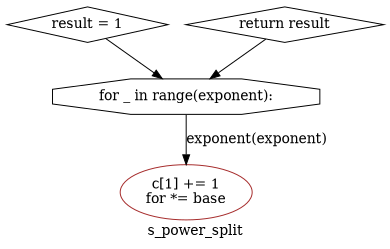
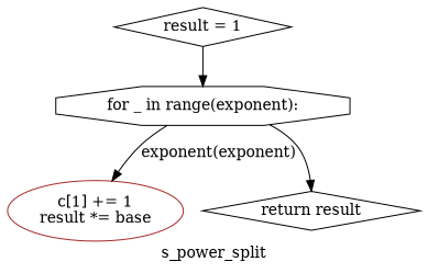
  digraph {
    label=s_power_split
    node [color=black shape=diamond]
    n1 [height=0.5 label="result = 1\n" width=1.266]
    n2 [height=0.5 label="for _ in range(exponent):\n" shape=octagon width=2.8461]
-   n3 [color=brown height=0.77585 label="c[1] += 1\nfor *= base\n" shape=ellipse width=1.8463]
+   n3 [color=brown height=0.77585 label="c[1] += 1\nresult *= base\n" shape=ellipse width=1.8463]
    n4 [height=0.5 label="return result\n" width=1.5155]
    n1 -> n2
    n2 -> n3 [label="exponent(exponent)"]
-   n4 -> n2
+   n2 -> n4
  }
